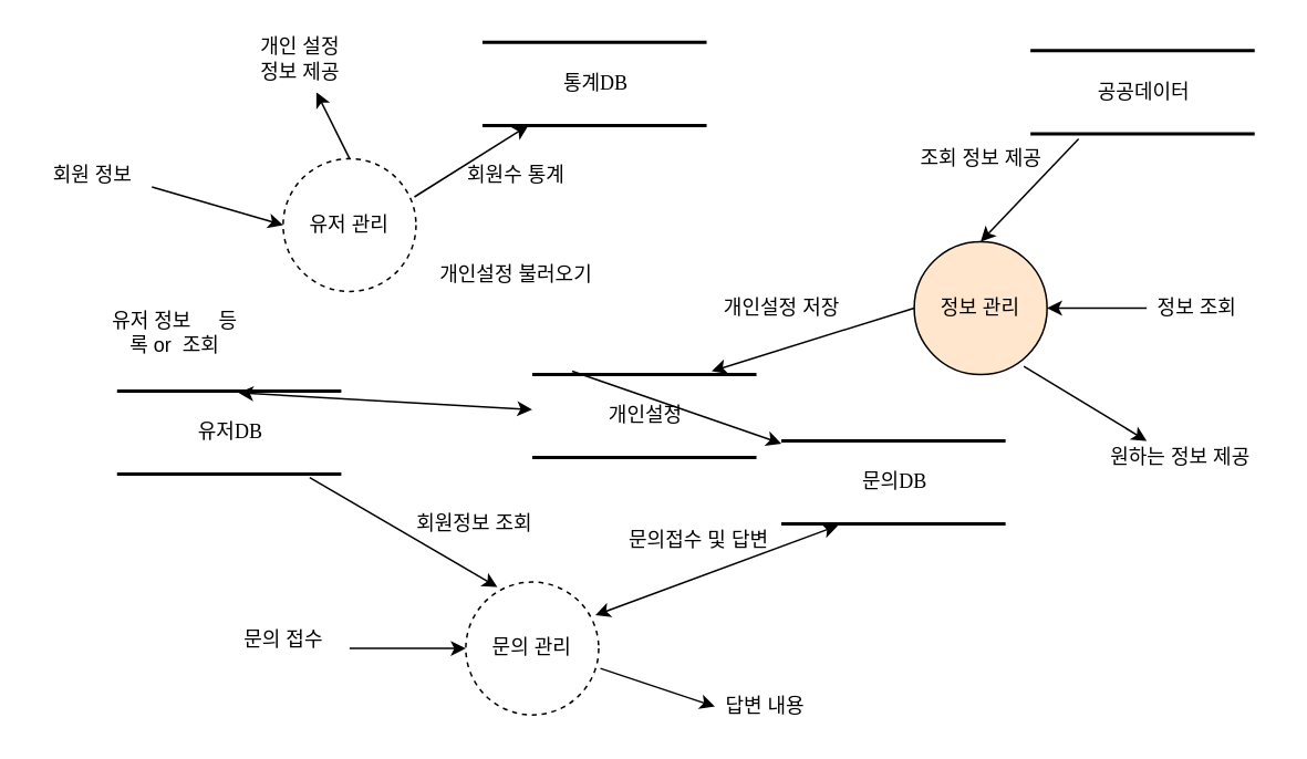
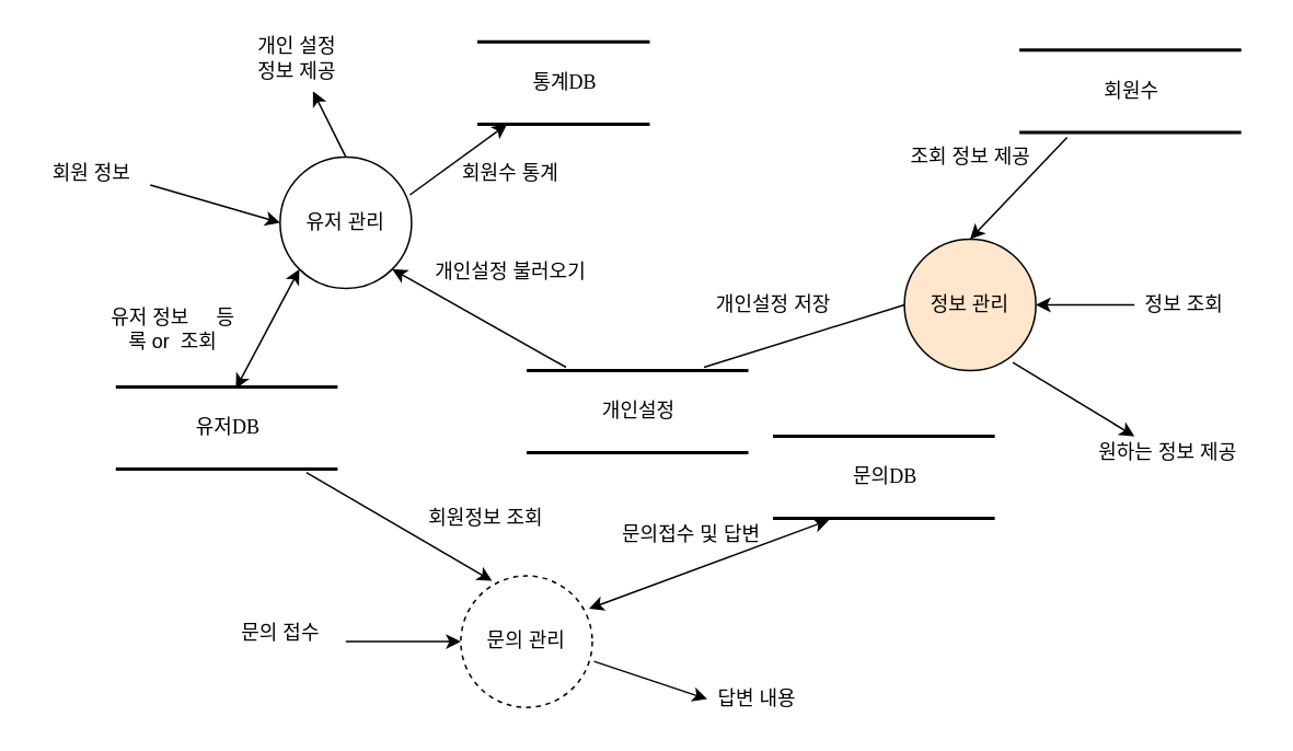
  <mxCell id="0" />
  <mxCell id="1" parent="0" />
- <mxCell id="2" value="공공데이터" style="html=1;rounded=0;shadow=0;comic=0;labelBackgroundColor=none;strokeWidth=2;fontFamily=Verdana;fontSize=12;align=center;shape=mxgraph.ios7ui.horLines;" vertex="1" parent="1"><mxGeometry x="620" y="30" width="135" height="50" as="geometry" /></mxCell>
+ <mxCell id="2" value="회원수" style="html=1;rounded=0;shadow=0;comic=0;labelBackgroundColor=none;strokeWidth=2;fontFamily=Verdana;fontSize=12;align=center;shape=mxgraph.ios7ui.horLines;" vertex="1" parent="1"><mxGeometry x="620" y="30" width="135" height="50" as="geometry" /></mxCell>
  <mxCell id="3" value="유저DB" style="html=1;rounded=0;shadow=0;comic=0;labelBackgroundColor=none;strokeWidth=2;fontFamily=Verdana;fontSize=12;align=center;shape=mxgraph.ios7ui.horLines;" vertex="1" parent="1"><mxGeometry x="70" y="235" width="135" height="50" as="geometry" /></mxCell>
  <mxCell id="4" value="문의DB" style="html=1;rounded=0;shadow=0;comic=0;labelBackgroundColor=none;strokeWidth=2;fontFamily=Verdana;fontSize=12;align=center;shape=mxgraph.ios7ui.horLines;" vertex="1" parent="1"><mxGeometry x="470" y="265" width="135" height="50" as="geometry" /></mxCell>
- <mxCell id="5" value="통계DB" style="html=1;rounded=0;shadow=0;comic=0;labelBackgroundColor=none;strokeWidth=2;fontFamily=Verdana;fontSize=12;align=center;shape=mxgraph.ios7ui.horLines;" vertex="1" parent="1"><mxGeometry x="290" y="25" width="135" height="50" as="geometry" /></mxCell>
+ <mxCell id="5" value="통계DB" style="html=1;rounded=0;shadow=0;comic=0;labelBackgroundColor=none;strokeWidth=2;fontFamily=Verdana;fontSize=12;align=center;shape=mxgraph.ios7ui.horLines;" vertex="1" parent="1"><mxGeometry x="290" y="25" width="105" height="50" as="geometry" /></mxCell>
  <mxCell id="6" value="문의 관리" style="ellipse;whiteSpace=wrap;html=1;aspect=fixed;dashed=1;" vertex="1" parent="1"><mxGeometry x="280" y="350" width="80" height="80" as="geometry" /></mxCell>
- <mxCell id="7" value="유저 관리" style="ellipse;whiteSpace=wrap;html=1;aspect=fixed;dashed=1;" vertex="1" parent="1"><mxGeometry x="170" y="95" width="80" height="80" as="geometry" /></mxCell>
+ <mxCell id="7" value="유저 관리" style="ellipse;whiteSpace=wrap;html=1;aspect=fixed;" vertex="1" parent="1"><mxGeometry x="170" y="95" width="80" height="80" as="geometry" /></mxCell>
  <mxCell id="8" value="정보 관리" style="ellipse;whiteSpace=wrap;html=1;aspect=fixed;fillColor=#ffe6cc;" vertex="1" parent="1"><mxGeometry x="550" y="145" width="80" height="80" as="geometry" /></mxCell>
  <mxCell id="9" value="" style="endArrow=classic;html=1;rounded=0;entryX=0;entryY=0.5;entryDx=0;entryDy=0;exitX=1.014;exitY=0.85;exitDx=0;exitDy=0;exitPerimeter=0;" edge="1" parent="1" source="10" target="7"><mxGeometry width="50" height="50" relative="1" as="geometry"><mxPoint x="120" y="65" as="sourcePoint" /><mxPoint x="500" y="235" as="targetPoint" /></mxGeometry></mxCell>
  <mxCell id="10" value="회원 정보" style="text;html=1;align=center;verticalAlign=middle;resizable=0;points=[];autosize=1;strokeColor=none;fillColor=none;" vertex="1" parent="1"><mxGeometry x="20" y="95" width="70" height="20" as="geometry" /></mxCell>
- <mxCell id="11" value="" style="endArrow=classic;startArrow=classic;html=1;rounded=0;exitX=0.541;exitY=0.02;exitDx=0;exitDy=0;exitPerimeter=0;" edge="1" parent="1" source="3" target="13"><mxGeometry width="50" height="50" relative="1" as="geometry"><mxPoint x="450" y="285" as="sourcePoint" /><mxPoint x="500" y="235" as="targetPoint" /></mxGeometry></mxCell>
+ <mxCell id="11" value="" style="endArrow=classic;startArrow=classic;html=1;rounded=0;entryX=0;entryY=1;entryDx=0;entryDy=0;exitX=0.541;exitY=0.02;exitDx=0;exitDy=0;exitPerimeter=0;" edge="1" parent="1" source="3" target="7"><mxGeometry width="50" height="50" relative="1" as="geometry"><mxPoint x="450" y="285" as="sourcePoint" /><mxPoint x="500" y="235" as="targetPoint" /></mxGeometry></mxCell>
  <mxCell id="12" value="유저 정보&amp;nbsp; &amp;nbsp; &amp;nbsp;등록 or&amp;nbsp; 조회" style="text;html=1;strokeColor=none;fillColor=none;align=center;verticalAlign=middle;whiteSpace=wrap;rounded=0;" vertex="1" parent="1"><mxGeometry x="65" y="185" width="80" height="30" as="geometry" /></mxCell>
  <mxCell id="13" value="개인설정" style="html=1;rounded=0;shadow=0;comic=0;labelBackgroundColor=none;strokeWidth=2;fontFamily=Verdana;fontSize=12;align=center;shape=mxgraph.ios7ui.horLines;" vertex="1" parent="1"><mxGeometry x="320" y="225" width="135" height="50" as="geometry" /></mxCell>
- <mxCell id="14" value="" style="endArrow=classic;html=1;rounded=0;exitX=0.178;exitY=-0.04;exitDx=0;exitDy=0;exitPerimeter=0;" edge="1" parent="1" source="13" target="4"><mxGeometry width="50" height="50" relative="1" as="geometry"><mxPoint x="450" y="265" as="sourcePoint" /><mxPoint x="500" y="215" as="targetPoint" /></mxGeometry></mxCell>
+ <mxCell id="14" value="" style="endArrow=classic;html=1;rounded=0;entryX=1;entryY=1;entryDx=0;entryDy=0;exitX=0.178;exitY=-0.04;exitDx=0;exitDy=0;exitPerimeter=0;" edge="1" parent="1" source="13" target="7"><mxGeometry width="50" height="50" relative="1" as="geometry"><mxPoint x="450" y="265" as="sourcePoint" /><mxPoint x="500" y="215" as="targetPoint" /></mxGeometry></mxCell>
  <mxCell id="15" value="개인설정 불러오기" style="text;html=1;align=center;verticalAlign=middle;resizable=0;points=[];autosize=1;strokeColor=none;fillColor=none;" vertex="1" parent="1"><mxGeometry x="255" y="155" width="110" height="20" as="geometry" /></mxCell>
- <mxCell id="16" value="" style="endArrow=classic;html=1;rounded=0;entryX=0.8;entryY=-0.04;entryDx=0;entryDy=0;entryPerimeter=0;exitX=0;exitY=0.5;exitDx=0;exitDy=0;" edge="1" parent="1" source="8" target="13"><mxGeometry width="50" height="50" relative="1" as="geometry"><mxPoint x="450" y="265" as="sourcePoint" /><mxPoint x="500" y="215" as="targetPoint" /></mxGeometry></mxCell>
+ <mxCell id="16" value="" style="endArrow=none;html=1;rounded=0;entryX=0.8;entryY=-0.04;entryDx=0;entryDy=0;entryPerimeter=0;exitX=0;exitY=0.5;exitDx=0;exitDy=0;" edge="1" parent="1" source="8" target="13"><mxGeometry width="50" height="50" relative="1" as="geometry"><mxPoint x="450" y="265" as="sourcePoint" /><mxPoint x="500" y="215" as="targetPoint" /></mxGeometry></mxCell>
  <mxCell id="17" value="개인설정 저장" style="text;html=1;align=center;verticalAlign=middle;resizable=0;points=[];autosize=1;strokeColor=none;fillColor=none;" vertex="1" parent="1"><mxGeometry x="425" y="175" width="90" height="20" as="geometry" /></mxCell>
  <mxCell id="18" value="" style="endArrow=classic;html=1;rounded=0;entryX=0.5;entryY=0;entryDx=0;entryDy=0;exitX=0.215;exitY=1.06;exitDx=0;exitDy=0;exitPerimeter=0;" edge="1" parent="1" source="2" target="8"><mxGeometry width="50" height="50" relative="1" as="geometry"><mxPoint x="450" y="265" as="sourcePoint" /><mxPoint x="500" y="215" as="targetPoint" /></mxGeometry></mxCell>
  <mxCell id="19" value="조회 정보 제공" style="text;html=1;align=center;verticalAlign=middle;resizable=0;points=[];autosize=1;strokeColor=none;fillColor=none;" vertex="1" parent="1"><mxGeometry x="545" y="85" width="90" height="20" as="geometry" /></mxCell>
  <mxCell id="20" value="" style="endArrow=classic;html=1;rounded=0;entryX=1;entryY=0.5;entryDx=0;entryDy=0;" edge="1" parent="1" target="8"><mxGeometry width="50" height="50" relative="1" as="geometry"><mxPoint x="690" y="185" as="sourcePoint" /><mxPoint x="500" y="215" as="targetPoint" /></mxGeometry></mxCell>
  <mxCell id="21" value="정보 조회" style="text;html=1;align=center;verticalAlign=middle;resizable=0;points=[];autosize=1;strokeColor=none;fillColor=none;" vertex="1" parent="1"><mxGeometry x="685" y="175" width="70" height="20" as="geometry" /></mxCell>
  <mxCell id="22" value="" style="endArrow=classic;html=1;rounded=0;exitX=0.988;exitY=0.288;exitDx=0;exitDy=0;exitPerimeter=0;" edge="1" parent="1" source="7" target="5"><mxGeometry width="50" height="50" relative="1" as="geometry"><mxPoint x="450" y="265" as="sourcePoint" /><mxPoint x="500" y="215" as="targetPoint" /></mxGeometry></mxCell>
  <mxCell id="23" value="회원수 통계" style="text;html=1;align=center;verticalAlign=middle;resizable=0;points=[];autosize=1;strokeColor=none;fillColor=none;" vertex="1" parent="1"><mxGeometry x="270" y="95" width="80" height="20" as="geometry" /></mxCell>
  <mxCell id="24" value="" style="endArrow=classic;html=1;rounded=0;entryX=0;entryY=0.5;entryDx=0;entryDy=0;" edge="1" parent="1" target="6"><mxGeometry width="50" height="50" relative="1" as="geometry"><mxPoint x="210" y="390" as="sourcePoint" /><mxPoint x="500" y="215" as="targetPoint" /></mxGeometry></mxCell>
  <mxCell id="25" value="문의 접수" style="text;html=1;align=center;verticalAlign=middle;resizable=0;points=[];autosize=1;strokeColor=none;fillColor=none;" vertex="1" parent="1"><mxGeometry x="135" y="375" width="70" height="20" as="geometry" /></mxCell>
  <mxCell id="26" value="" style="endArrow=classic;html=1;rounded=0;exitX=0.859;exitY=1.04;exitDx=0;exitDy=0;exitPerimeter=0;entryX=0.238;entryY=0.038;entryDx=0;entryDy=0;entryPerimeter=0;" edge="1" parent="1" source="3" target="6"><mxGeometry width="50" height="50" relative="1" as="geometry"><mxPoint x="450" y="265" as="sourcePoint" /><mxPoint x="500" y="215" as="targetPoint" /></mxGeometry></mxCell>
- <mxCell id="27" value="회원정보 조회" style="text;html=1;align=center;verticalAlign=middle;resizable=0;points=[];autosize=1;strokeColor=none;fillColor=none;" vertex="1" parent="1"><mxGeometry x="240" y="305" width="90" height="20" as="geometry" /></mxCell>
+ <mxCell id="27" value="회원정보 조회" style="text;html=1;align=center;verticalAlign=middle;resizable=0;points=[];autosize=1;strokeColor=none;fillColor=none;" vertex="1" parent="1"><mxGeometry x="250" y="305" width="90" height="20" as="geometry" /></mxCell>
  <mxCell id="28" value="" style="endArrow=classic;html=1;rounded=0;exitX=1.013;exitY=0.65;exitDx=0;exitDy=0;exitPerimeter=0;" edge="1" parent="1" source="6"><mxGeometry width="50" height="50" relative="1" as="geometry"><mxPoint x="450" y="265" as="sourcePoint" /><mxPoint x="430" y="425" as="targetPoint" /></mxGeometry></mxCell>
  <mxCell id="29" value="답변 내용" style="text;html=1;align=center;verticalAlign=middle;resizable=0;points=[];autosize=1;strokeColor=none;fillColor=none;" vertex="1" parent="1"><mxGeometry x="425" y="415" width="70" height="20" as="geometry" /></mxCell>
  <mxCell id="30" value="" style="endArrow=classic;html=1;rounded=0;exitX=0.5;exitY=0;exitDx=0;exitDy=0;" edge="1" parent="1" source="7"><mxGeometry width="50" height="50" relative="1" as="geometry"><mxPoint x="220" y="65" as="sourcePoint" /><mxPoint x="190" y="55" as="targetPoint" /></mxGeometry></mxCell>
  <mxCell id="31" value="개인 설정 &lt;br&gt;정보 제공" style="text;html=1;align=center;verticalAlign=middle;resizable=0;points=[];autosize=1;strokeColor=none;fillColor=none;" vertex="1" parent="1"><mxGeometry x="145" y="20" width="70" height="30" as="geometry" /></mxCell>
  <mxCell id="32" value="" style="endArrow=classic;html=1;rounded=0;exitX=0.825;exitY=0.938;exitDx=0;exitDy=0;exitPerimeter=0;" edge="1" parent="1" source="8"><mxGeometry width="50" height="50" relative="1" as="geometry"><mxPoint x="450" y="255" as="sourcePoint" /><mxPoint x="690" y="265" as="targetPoint" /></mxGeometry></mxCell>
  <mxCell id="33" value="원하는 정보 제공" style="text;html=1;align=center;verticalAlign=middle;resizable=0;points=[];autosize=1;strokeColor=none;fillColor=none;" vertex="1" parent="1"><mxGeometry x="655" y="265" width="110" height="20" as="geometry" /></mxCell>
  <mxCell id="34" value="" style="endArrow=classic;startArrow=classic;html=1;rounded=0;exitX=0.975;exitY=0.25;exitDx=0;exitDy=0;exitPerimeter=0;entryX=0.252;entryY=1.02;entryDx=0;entryDy=0;entryPerimeter=0;" edge="1" parent="1" source="6" target="4"><mxGeometry width="50" height="50" relative="1" as="geometry"><mxPoint x="450" y="255" as="sourcePoint" /><mxPoint x="500" y="205" as="targetPoint" /></mxGeometry></mxCell>
  <mxCell id="35" value="문의접수 및 답변" style="text;html=1;align=center;verticalAlign=middle;resizable=0;points=[];autosize=1;strokeColor=none;fillColor=none;" vertex="1" parent="1"><mxGeometry x="365" y="315" width="110" height="20" as="geometry" /></mxCell>
